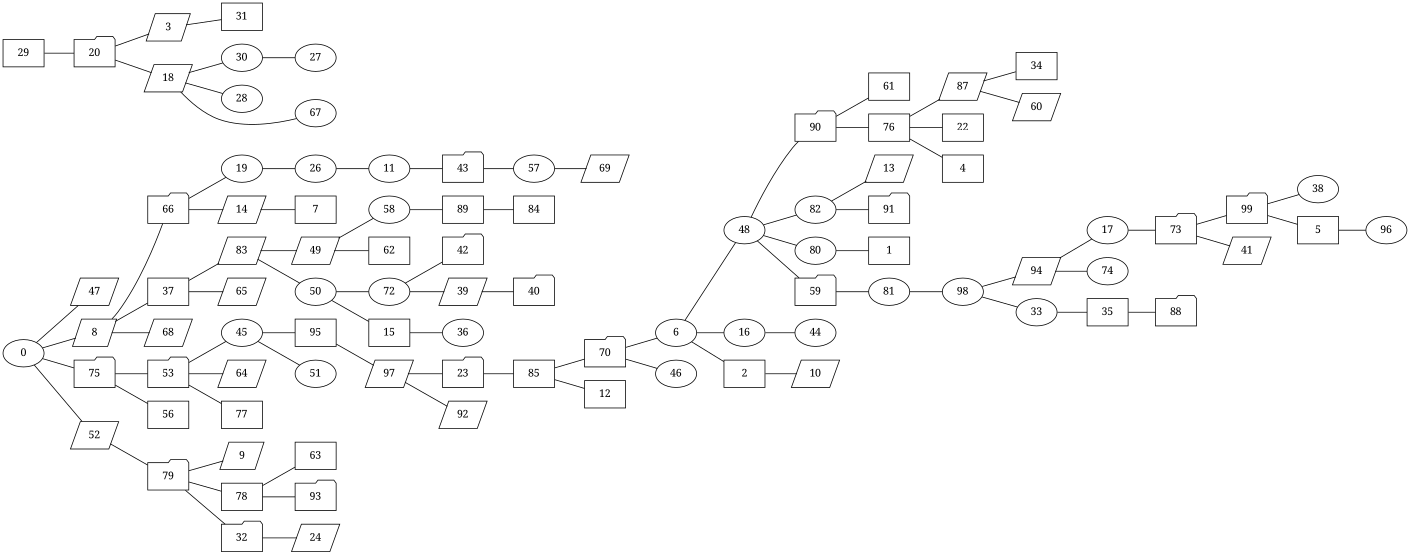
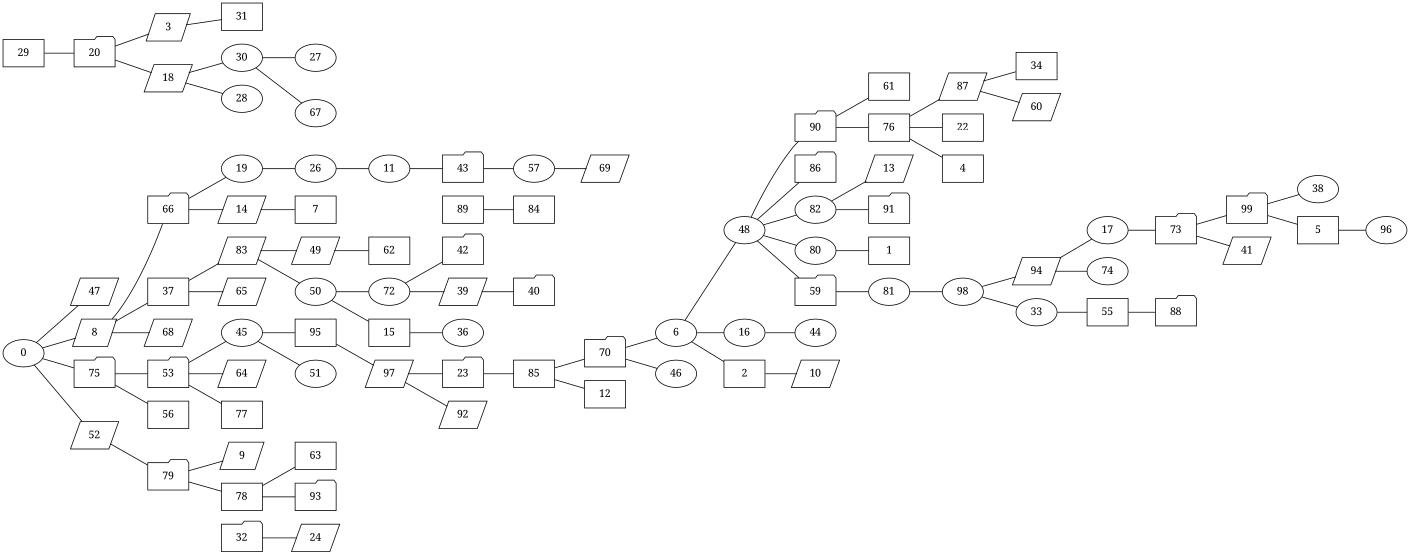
  graph {
    fontname="Noto Serif"
    rankdir=LR
    node [fontname="Noto Serif" shape=ellipse]
    edge [fontname="Noto Serif"]
    47 [shape=parallelogram]
    0
    8 [shape=parallelogram]
    75 [shape=folder]
    52 [shape=parallelogram]
    66 [shape=folder]
    37 [shape=box]
    68 [shape=parallelogram]
    53 [shape=folder]
    56 [shape=box]
    79 [shape=folder]
    83 [shape=parallelogram]
    49 [shape=parallelogram]
    50
    19
    14 [shape=parallelogram]
    65 [shape=parallelogram]
-   58
    62 [shape=box]
    72
    15 [shape=box]
    89 [shape=box]
    42 [shape=folder]
    39 [shape=parallelogram]
    36
    40 [shape=folder]
    26
    7 [shape=box]
    n29 [label=11]
    43 [shape=folder]
    57
    45
    64 [shape=parallelogram]
    77 [shape=box]
    95 [shape=box]
    51
    97 [shape=parallelogram]
    9 [shape=parallelogram]
    78 [shape=box]
    32 [shape=folder]
    23 [shape=folder]
    92 [shape=parallelogram]
    85 [shape=box]
    84 [shape=box]
    70 [shape=folder]
    12 [shape=box]
    6
    46
    69 [shape=parallelogram]
    63 [shape=box]
    93 [shape=folder]
    24 [shape=parallelogram]
    48
    16
    2 [shape=box]
    90 [shape=folder]
    61 [shape=box]
    76 [shape=box]
+   86 [shape=folder]
    82
    80
    59 [shape=folder]
    44
    10 [shape=parallelogram]
    87 [shape=parallelogram]
    n66 [label=22 shape=box]
    4 [shape=box]
    13 [shape=parallelogram]
    91 [shape=folder]
    1 [shape=box]
    n71 [label=81]
    98
    94 [shape=parallelogram]
    33
    17
    74
-   35 [shape=box]
+   35 [shape=box label=55]
    73 [shape=folder]
    99 [shape=folder]
    41 [shape=parallelogram]
    88 [shape=folder]
    34 [shape=box]
    60 [shape=parallelogram]
    38
    5 [shape=box]
    96
    29 [shape=box]
    20 [shape=folder]
    3 [shape=parallelogram]
    18 [shape=parallelogram]
    31 [shape=box]
    30
    28
    27
    67
    0 -- 47
    0 -- 8
    0 -- 75
    0 -- 52
    8 -- 66
    8 -- 37
    8 -- 68
    75 -- 53
    75 -- 56
    52 -- 79
    66 -- 19
    66 -- 14
    37 -- 83
    37 -- 65
    53 -- 45
    53 -- 64
    53 -- 77
    79 -- 9
    79 -- 78
-   79 -- 32
    83 -- 49
    83 -- 50
-   49 -- 58
    49 -- 62
    50 -- 72
    50 -- 15
    19 -- 26
    14 -- 7
-   58 -- 89
    72 -- 42
    72 -- 39
    15 -- 36
    89 -- 84
    39 -- 40
    26 -- n29
    n29 -- 43
    43 -- 57
    57 -- 69
    45 -- 95
    45 -- 51
    95 -- 97
    97 -- 23
    97 -- 92
    78 -- 63
    78 -- 93
    32 -- 24
    23 -- 85
    85 -- 70
    85 -- 12
    70 -- 6
    70 -- 46
    6 -- 48
    6 -- 16
    6 -- 2
    48 -- 90
+   48 -- 86
    48 -- 82
    48 -- 80
    48 -- 59
    16 -- 44
    2 -- 10
    90 -- 61
    90 -- 76
    76 -- 87
    76 -- n66
    76 -- 4
    82 -- 13
    82 -- 91
    80 -- 1
    59 -- n71
    87 -- 34
    87 -- 60
    n71 -- 98
    98 -- 94
    98 -- 33
    94 -- 17
    94 -- 74
    33 -- 35
    17 -- 73
    35 -- 88
    73 -- 99
    73 -- 41
    99 -- 38
    99 -- 5
    5 -- 96
    29 -- 20
    20 -- 3
    20 -- 18
    3 -- 31
    18 -- 30
    18 -- 28
    30 -- 27
-   18 -- 67
+   30 -- 67
  }
